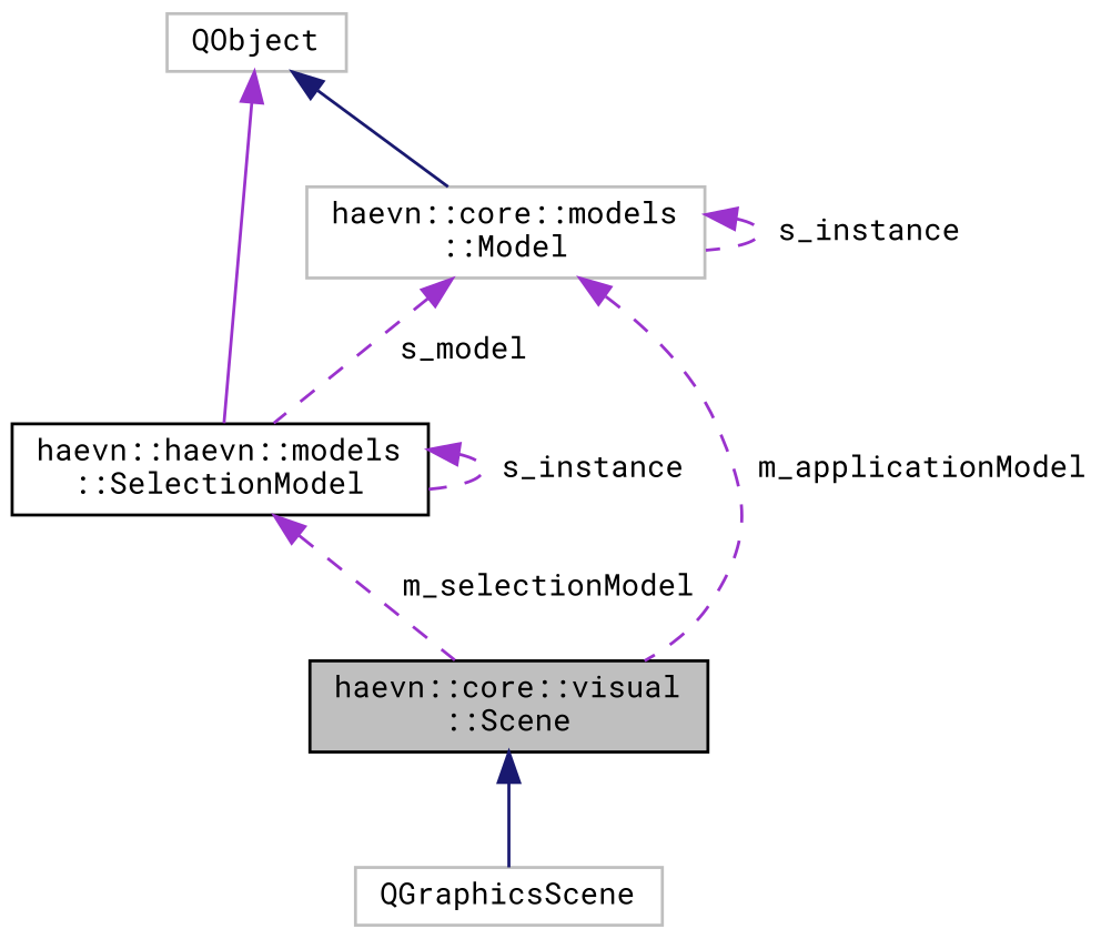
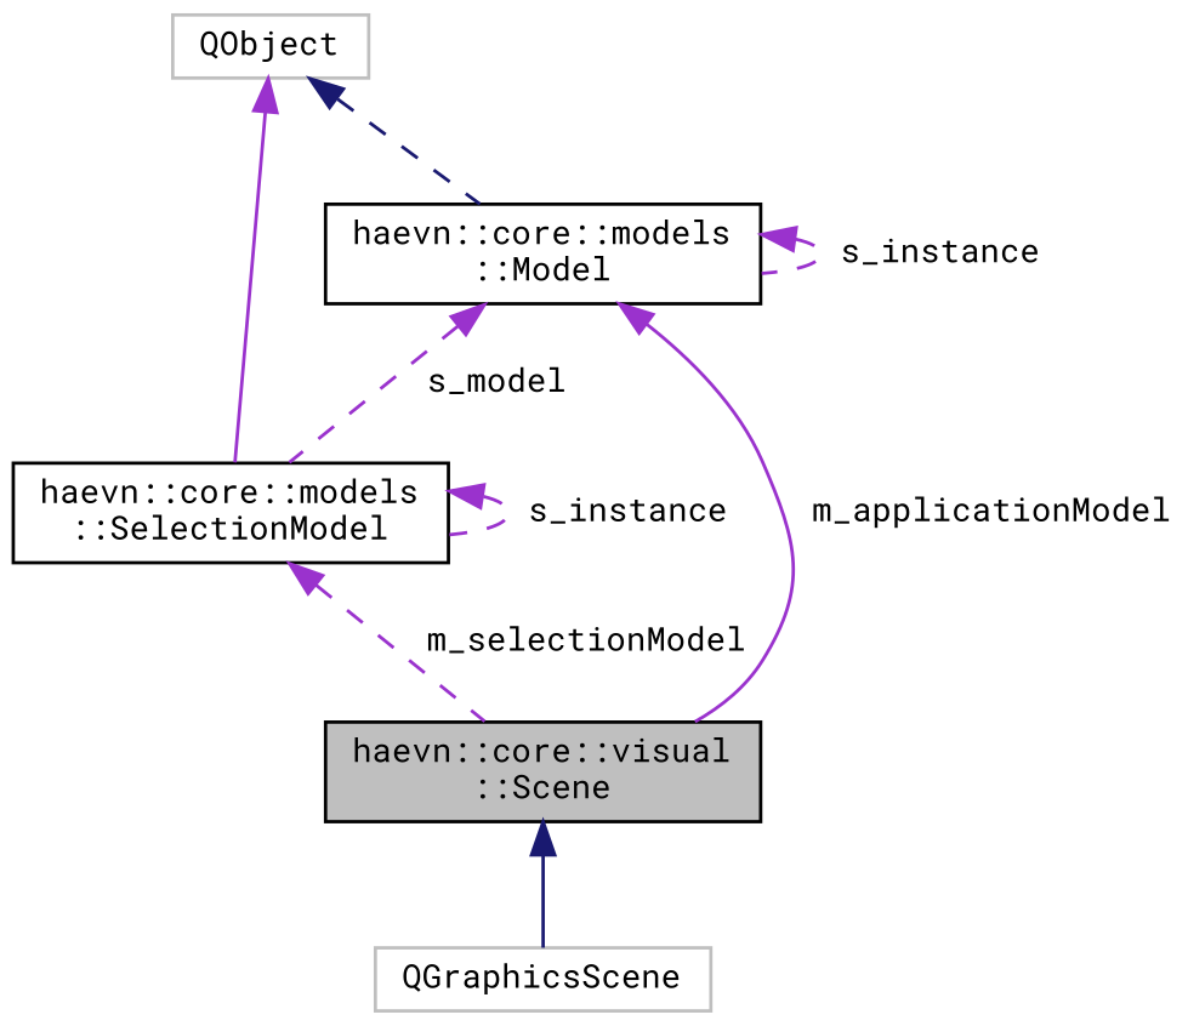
  digraph {
    fontname="Roboto Mono"
    node [color=black fillcolor=white fontname="Roboto Mono" fontsize=10 shape=record style=filled]
    edge [color=darkorchid3 dir=back fontname="Roboto Mono" fontsize=10 labelfontname=Helvetica labelfontsize=10 style=dashed]
    n1 [fillcolor=grey75 fontcolor=black height=0.2 label="haevn::core::visual\l::Scene" width=0.4]
    n2 [color=grey75 height=0.2 label=QGraphicsScene width=0.4]
-   n3 [height=0.2 label="haevn::haevn::models\l::SelectionModel" width=0.4]
+   n3 [height=0.2 label="haevn::core::models\l::SelectionModel" width=0.4]
    n4 [color=grey75 height=0.2 label=QObject width=0.4]
-   n5 [color=grey75 height=0.2 label="haevn::core::models\l::Model" width=0.4]
+   n5 [height=0.2 label="haevn::core::models\l::Model" width=0.4]
    n1 -> n2 [color=midnightblue style=solid]
    n3 -> n1 [label=" m_selectionModel"]
    n3 -> n3 [label=" s_instance"]
    n4 -> n3 [style=solid]
-   n4 -> n5 [color=midnightblue style=solid]
-   n5 -> n1 [label=" m_applicationModel"]
+   n4 -> n5 [color=midnightblue]
+   n5 -> n1 [label=" m_applicationModel" style=solid]
    n5 -> n3 [label=" s_model"]
    n5 -> n5 [label=" s_instance"]
  }
